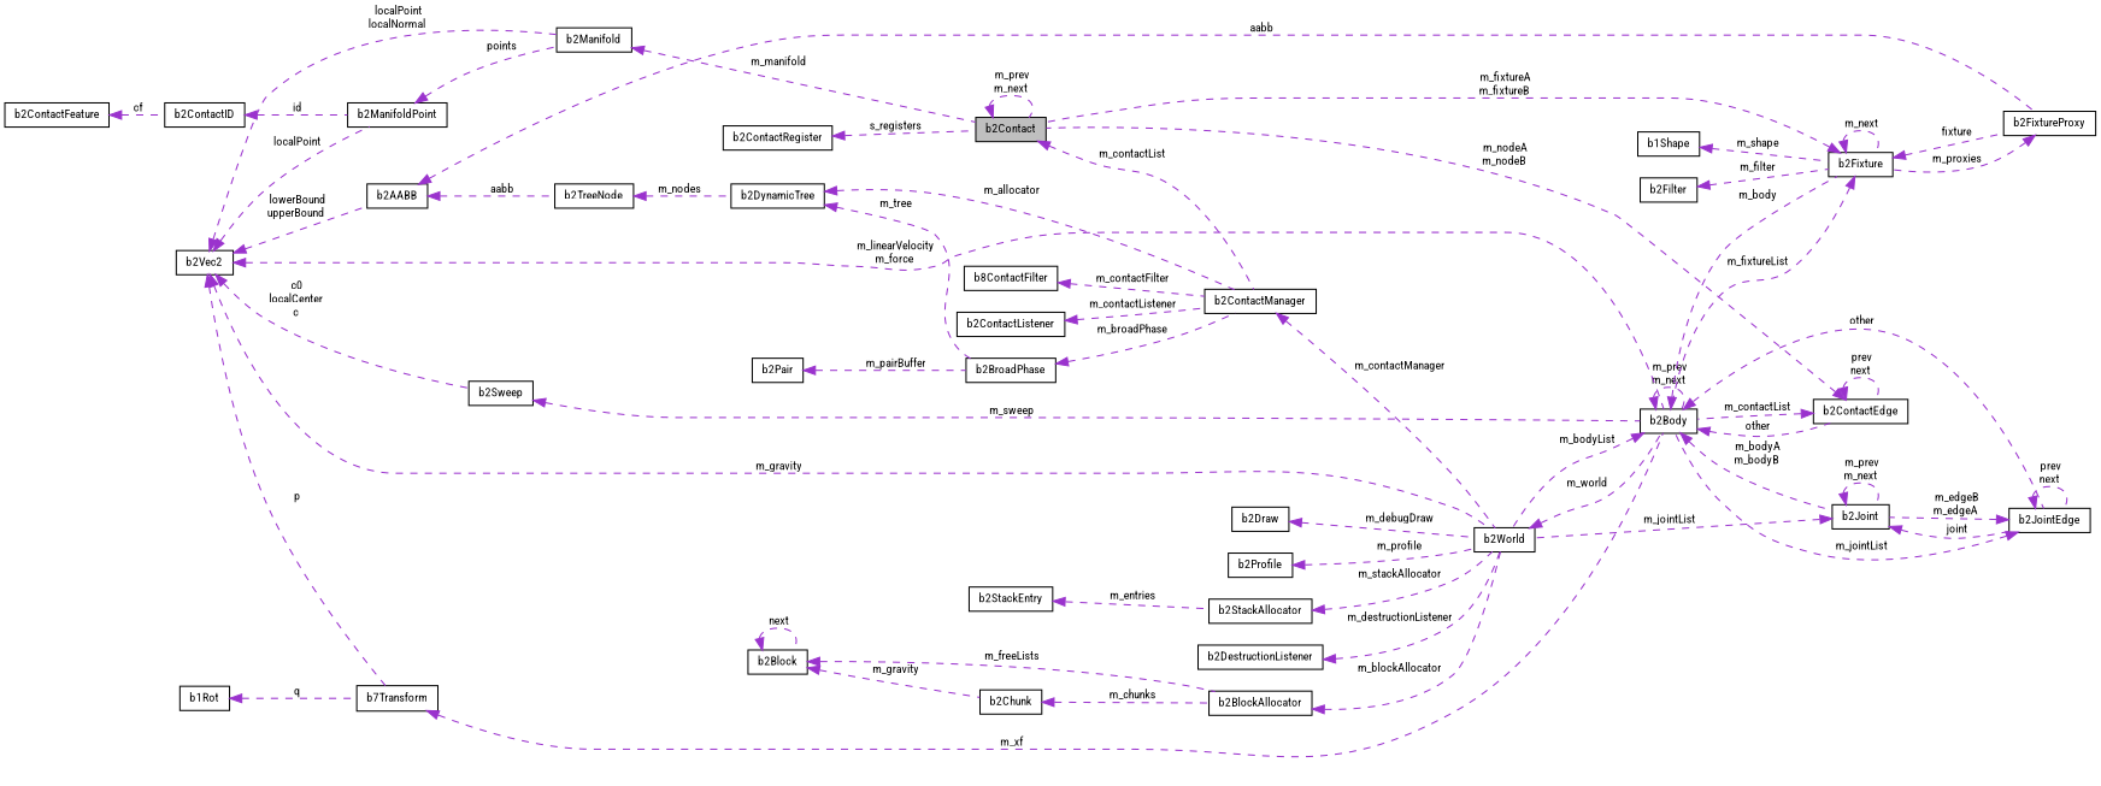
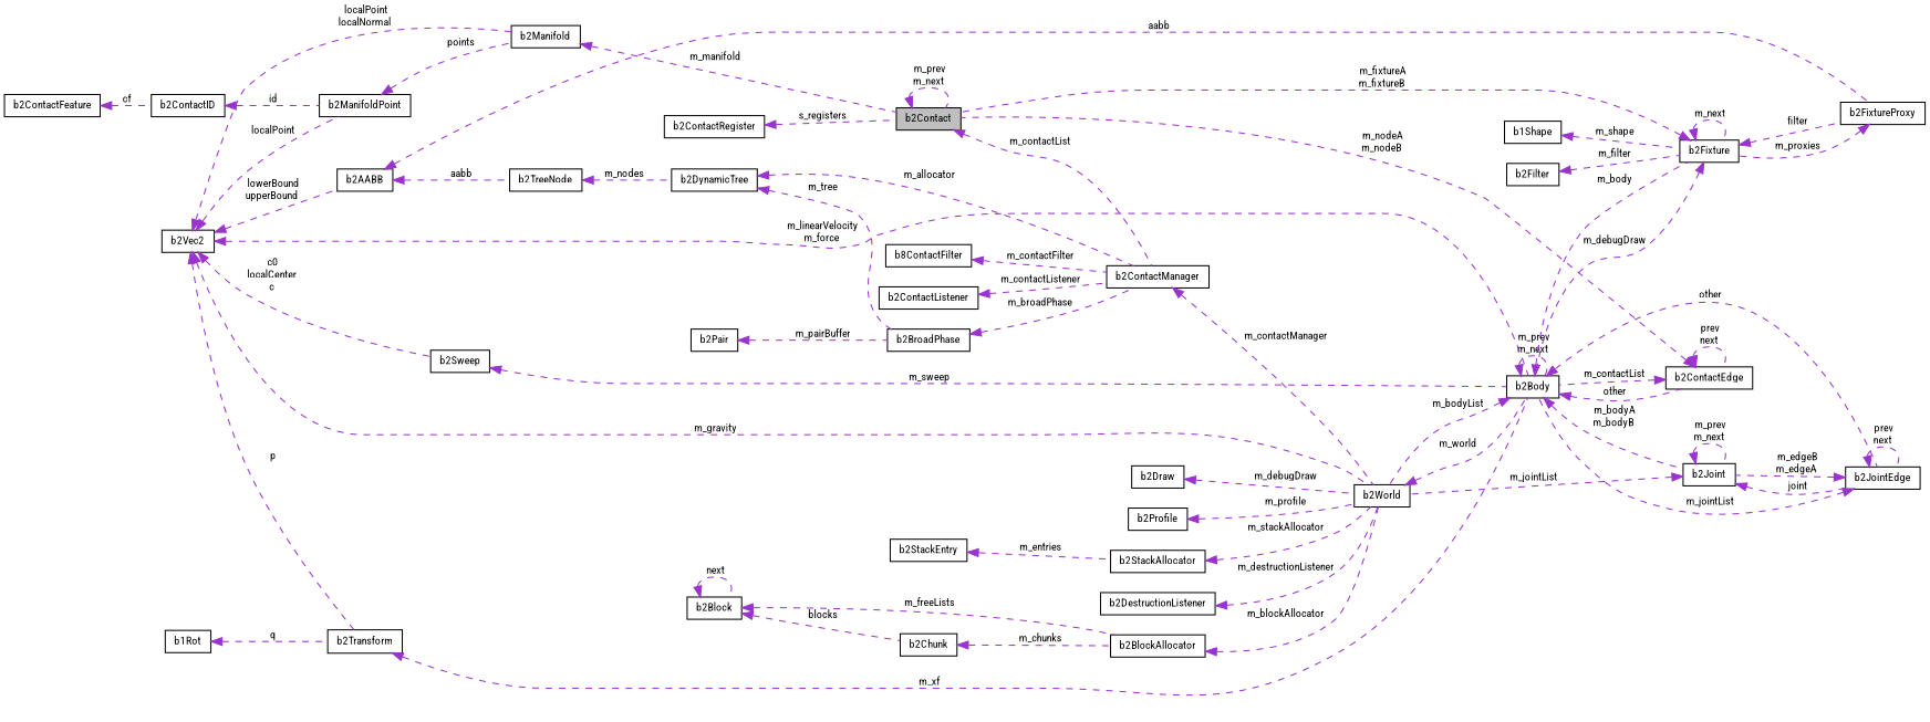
  digraph {
    fontname="Roboto Condensed"
    rankdir=LR
    node [color=black fillcolor=white fontname="Roboto Condensed" fontsize=10 shape=record style=filled]
    edge [color=darkorchid3 dir=back fontname="Roboto Condensed" fontsize=10 labelfontname=Helvetica labelfontsize=10 style=dashed]
    n1 [fillcolor=grey75 fontcolor=black height=0.2 label=b2Contact width=0.4]
    n2 [height=0.2 label=b2ContactManager width=0.4]
    n3 [height=0.2 label=b2ContactEdge width=0.4]
    n4 [height=0.2 label=b2Body width=0.4]
    n5 [height=0.2 label=b2World width=0.4]
    n6 [height=0.2 label=b2ContactRegister width=0.4]
    n7 [height=0.2 label=b2Manifold width=0.4]
    n8 [height=0.2 label=b2Vec2 width=0.4]
    n9 [height=0.2 label=b2ManifoldPoint width=0.4]
    n10 [height=0.2 label=b2Sweep width=0.4]
-   n11 [height=0.2 label=b7Transform width=0.4]
+   n11 [height=0.2 label=b2Transform width=0.4]
    n12 [height=0.2 label=b2AABB width=0.4]
    n13 [height=0.2 label=b2Fixture width=0.4]
    n14 [height=0.2 label=b2JointEdge width=0.4]
    n15 [height=0.2 label=b2Joint width=0.4]
    n16 [height=0.2 label=b2FixtureProxy width=0.4]
    n17 [height=0.2 label=b2TreeNode width=0.4]
    n18 [height=0.2 label=b2ContactID width=0.4]
    n19 [height=0.2 label=b2ContactFeature width=0.4]
    n20 [height=0.2 label=b1Rot width=0.4]
    n21 [height=0.2 label=b2Draw width=0.4]
    n22 [height=0.2 label=b2Profile width=0.4]
    n23 [height=0.2 label=b2BlockAllocator width=0.4]
    n24 [height=0.2 label=b2Block width=0.4]
    n25 [height=0.2 label=b2Chunk width=0.4]
    n26 [height=0.2 label=b2DestructionListener width=0.4]
    n27 [height=0.2 label=b2BroadPhase width=0.4]
    n28 [height=0.2 label=b2Pair width=0.4]
    n29 [height=0.2 label=b2DynamicTree width=0.4]
    n30 [height=0.2 label=b8ContactFilter width=0.4]
    n31 [height=0.2 label=b2ContactListener width=0.4]
    n32 [height=0.2 label=b2StackAllocator width=0.4]
    n33 [height=0.2 label=b2StackEntry width=0.4]
    n34 [height=0.2 label=b1Shape width=0.4]
    n35 [height=0.2 label=b2Filter width=0.4]
    n1 -> n1 [label=" m_prev\nm_next"]
    n1 -> n2 [label=" m_contactList"]
    n2 -> n5 [label=" m_contactManager"]
    n3 -> n1 [label=" m_nodeA\nm_nodeB"]
    n3 -> n3 [label=" prev\nnext"]
    n3 -> n4 [label=" m_contactList"]
    n4 -> n3 [label=" other"]
    n4 -> n4 [label=" m_prev\nm_next"]
    n4 -> n5 [label=" m_bodyList"]
    n4 -> n13 [label=" m_body"]
    n4 -> n14 [label=" other"]
    n4 -> n15 [label=" m_bodyA\nm_bodyB"]
    n5 -> n4 [label=" m_world"]
    n6 -> n1 [label=" s_registers"]
    n7 -> n1 [label=" m_manifold"]
    n8 -> n4 [label=" m_linearVelocity\nm_force"]
    n8 -> n5 [label=" m_gravity"]
    n8 -> n7 [label=" localPoint\nlocalNormal"]
    n8 -> n9 [label=" localPoint"]
    n8 -> n10 [label=" c0\nlocalCenter\nc"]
    n8 -> n11 [label=" p"]
    n8 -> n12 [label=" lowerBound\nupperBound"]
    n9 -> n7 [label=" points"]
    n10 -> n4 [label=" m_sweep"]
    n11 -> n4 [label=" m_xf"]
    n12 -> n16 [label=" aabb"]
    n12 -> n17 [label=" aabb"]
    n13 -> n1 [label=" m_fixtureA\nm_fixtureB"]
-   n13 -> n4 [label=" m_fixtureList"]
+   n13 -> n4 [label=" m_debugDraw"]
    n13 -> n13 [label=" m_next"]
-   n13 -> n16 [label=" fixture"]
+   n13 -> n16 [label=" filter"]
    n14 -> n4 [label=" m_jointList"]
    n14 -> n14 [label=" prev\nnext"]
    n14 -> n15 [label=" m_edgeB\nm_edgeA"]
    n15 -> n5 [label=" m_jointList"]
    n15 -> n14 [label=" joint"]
    n15 -> n15 [label=" m_prev\nm_next"]
    n16 -> n13 [label=" m_proxies"]
    n17 -> n29 [label=" m_nodes"]
    n18 -> n9 [label=" id"]
    n19 -> n18 [label=" cf"]
    n20 -> n11 [label=" q"]
    n21 -> n5 [label=" m_debugDraw"]
    n22 -> n5 [label=" m_profile"]
    n23 -> n5 [label=" m_blockAllocator"]
    n24 -> n23 [label=" m_freeLists"]
    n24 -> n24 [label=" next"]
-   n24 -> n25 [label=" m_gravity"]
+   n24 -> n25 [label=" blocks"]
    n25 -> n23 [label=" m_chunks"]
    n26 -> n5 [label=" m_destructionListener"]
    n27 -> n2 [label=" m_broadPhase"]
    n28 -> n27 [label=" m_pairBuffer"]
    n29 -> n2 [label=" m_allocator"]
    n29 -> n27 [label=" m_tree"]
    n30 -> n2 [label=" m_contactFilter"]
    n31 -> n2 [label=" m_contactListener"]
    n32 -> n5 [label=" m_stackAllocator"]
    n33 -> n32 [label=" m_entries"]
    n34 -> n13 [label=" m_shape"]
    n35 -> n13 [label=" m_filter"]
  }
